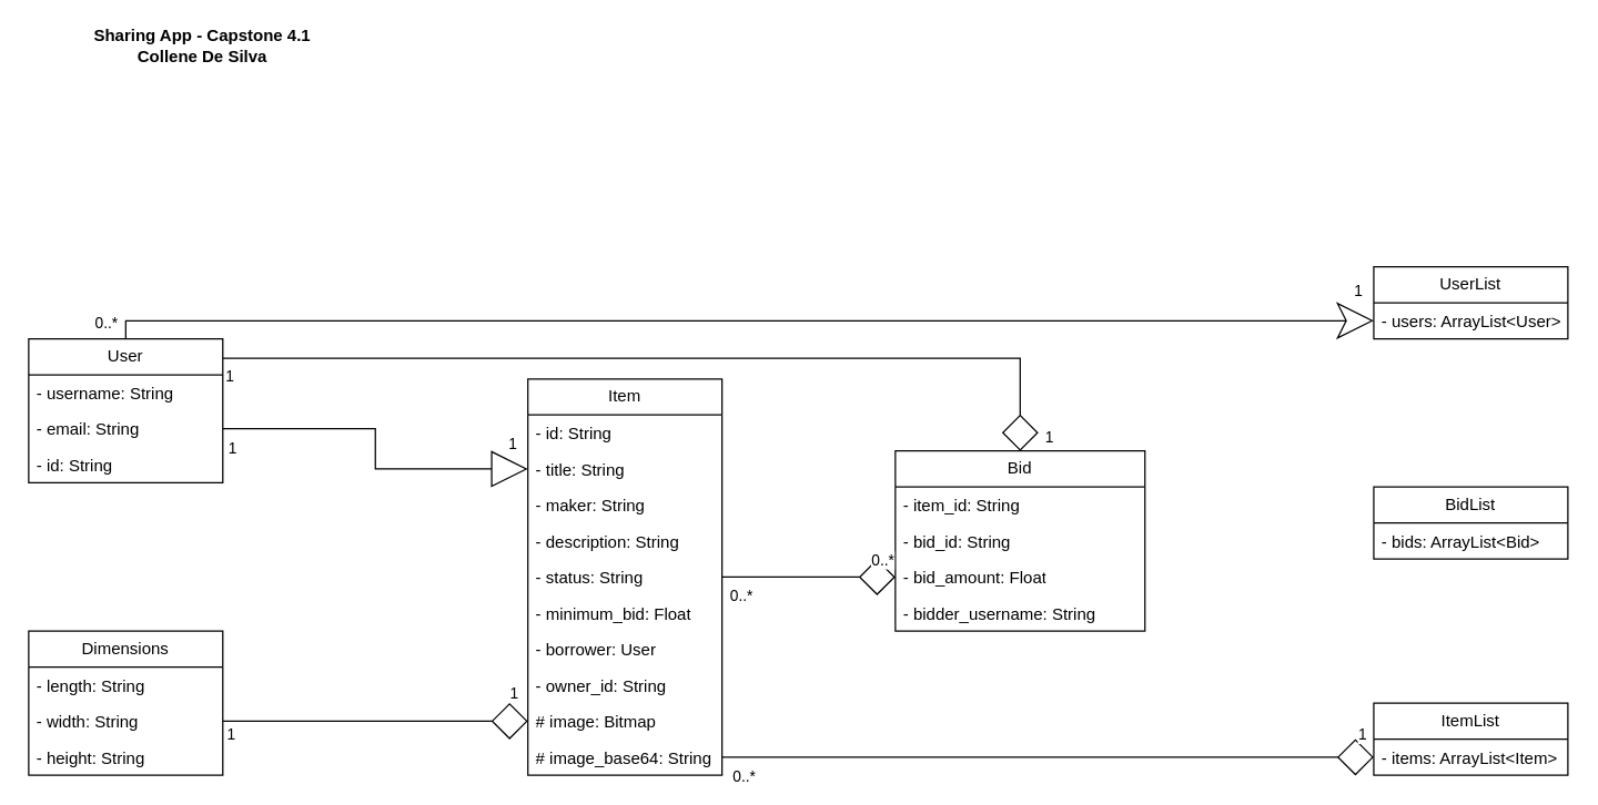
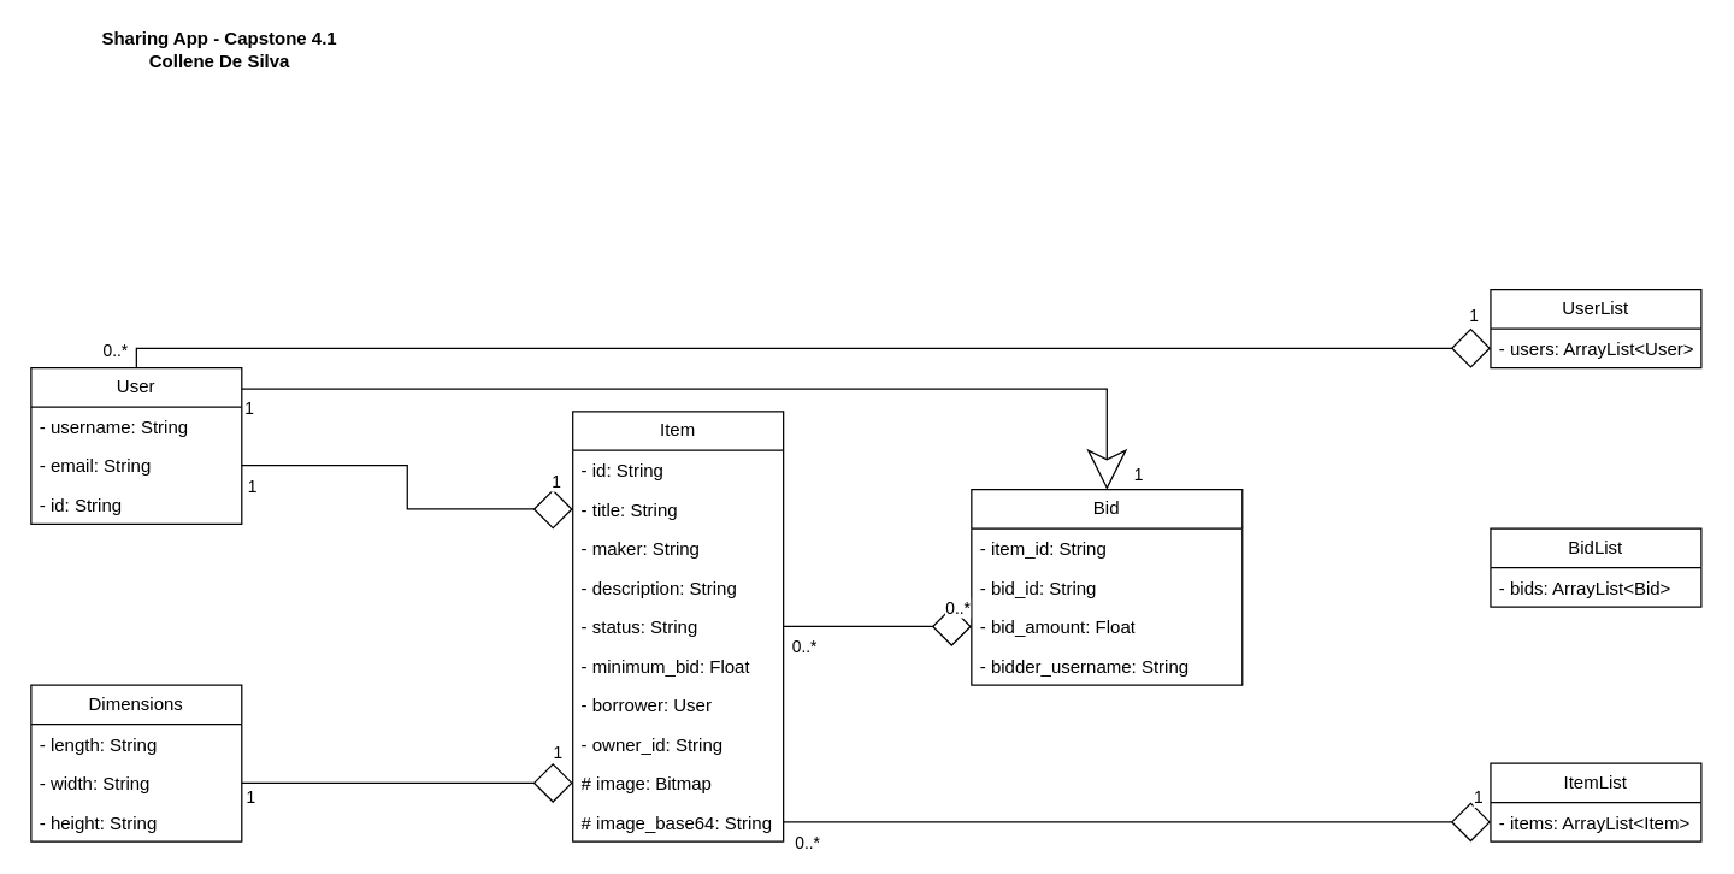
  <mxCell id="0" />
  <mxCell id="1" parent="0" />
  <mxCell id="2" value="User" style="swimlane;fontStyle=0;childLayout=stackLayout;horizontal=1;startSize=26;fillColor=none;horizontalStack=0;resizeParent=1;resizeParentMax=0;resizeLast=0;collapsible=1;marginBottom=0;whiteSpace=wrap;html=1;" parent="1" vertex="1"><mxGeometry x="20" y="244" width="140" height="104" as="geometry" /></mxCell>
  <mxCell id="3" value="- username: String" style="text;strokeColor=none;fillColor=none;align=left;verticalAlign=top;spacingLeft=4;spacingRight=4;overflow=hidden;rotatable=0;points=[[0,0.5],[1,0.5]];portConstraint=eastwest;whiteSpace=wrap;html=1;" parent="2" vertex="1"><mxGeometry y="26" width="140" height="26" as="geometry" /></mxCell>
  <mxCell id="4" value="- email: String" style="text;strokeColor=none;fillColor=none;align=left;verticalAlign=top;spacingLeft=4;spacingRight=4;overflow=hidden;rotatable=0;points=[[0,0.5],[1,0.5]];portConstraint=eastwest;whiteSpace=wrap;html=1;" parent="2" vertex="1"><mxGeometry y="52" width="140" height="26" as="geometry" /></mxCell>
  <mxCell id="5" value="- id: String" style="text;strokeColor=none;fillColor=none;align=left;verticalAlign=top;spacingLeft=4;spacingRight=4;overflow=hidden;rotatable=0;points=[[0,0.5],[1,0.5]];portConstraint=eastwest;whiteSpace=wrap;html=1;" parent="2" vertex="1"><mxGeometry y="78" width="140" height="26" as="geometry" /></mxCell>
  <mxCell id="6" value="Dimensions" style="swimlane;fontStyle=0;childLayout=stackLayout;horizontal=1;startSize=26;fillColor=none;horizontalStack=0;resizeParent=1;resizeParentMax=0;resizeLast=0;collapsible=1;marginBottom=0;whiteSpace=wrap;html=1;" parent="1" vertex="1"><mxGeometry x="20" y="455" width="140" height="104" as="geometry" /></mxCell>
  <mxCell id="7" value="- length: String" style="text;strokeColor=none;fillColor=none;align=left;verticalAlign=top;spacingLeft=4;spacingRight=4;overflow=hidden;rotatable=0;points=[[0,0.5],[1,0.5]];portConstraint=eastwest;whiteSpace=wrap;html=1;" parent="6" vertex="1"><mxGeometry y="26" width="140" height="26" as="geometry" /></mxCell>
  <mxCell id="8" value="- width: String" style="text;strokeColor=none;fillColor=none;align=left;verticalAlign=top;spacingLeft=4;spacingRight=4;overflow=hidden;rotatable=0;points=[[0,0.5],[1,0.5]];portConstraint=eastwest;whiteSpace=wrap;html=1;" parent="6" vertex="1"><mxGeometry y="52" width="140" height="26" as="geometry" /></mxCell>
  <mxCell id="9" value="- height: String" style="text;strokeColor=none;fillColor=none;align=left;verticalAlign=top;spacingLeft=4;spacingRight=4;overflow=hidden;rotatable=0;points=[[0,0.5],[1,0.5]];portConstraint=eastwest;whiteSpace=wrap;html=1;" parent="6" vertex="1"><mxGeometry y="78" width="140" height="26" as="geometry" /></mxCell>
  <mxCell id="10" value="Item" style="swimlane;fontStyle=0;childLayout=stackLayout;horizontal=1;startSize=26;fillColor=none;horizontalStack=0;resizeParent=1;resizeParentMax=0;resizeLast=0;collapsible=1;marginBottom=0;whiteSpace=wrap;html=1;" parent="1" vertex="1"><mxGeometry x="380" y="273" width="140" height="286" as="geometry" /></mxCell>
  <mxCell id="11" value="- id: String" style="text;strokeColor=none;fillColor=none;align=left;verticalAlign=top;spacingLeft=4;spacingRight=4;overflow=hidden;rotatable=0;points=[[0,0.5],[1,0.5]];portConstraint=eastwest;whiteSpace=wrap;html=1;" parent="10" vertex="1"><mxGeometry y="26" width="140" height="26" as="geometry" /></mxCell>
  <mxCell id="12" value="- title: String" style="text;strokeColor=none;fillColor=none;align=left;verticalAlign=top;spacingLeft=4;spacingRight=4;overflow=hidden;rotatable=0;points=[[0,0.5],[1,0.5]];portConstraint=eastwest;whiteSpace=wrap;html=1;" parent="10" vertex="1"><mxGeometry y="52" width="140" height="26" as="geometry" /></mxCell>
  <mxCell id="13" value="- maker: String" style="text;strokeColor=none;fillColor=none;align=left;verticalAlign=top;spacingLeft=4;spacingRight=4;overflow=hidden;rotatable=0;points=[[0,0.5],[1,0.5]];portConstraint=eastwest;whiteSpace=wrap;html=1;" parent="10" vertex="1"><mxGeometry y="78" width="140" height="26" as="geometry" /></mxCell>
  <mxCell id="14" value="- description: String" style="text;strokeColor=none;fillColor=none;align=left;verticalAlign=top;spacingLeft=4;spacingRight=4;overflow=hidden;rotatable=0;points=[[0,0.5],[1,0.5]];portConstraint=eastwest;whiteSpace=wrap;html=1;" parent="10" vertex="1"><mxGeometry y="104" width="140" height="26" as="geometry" /></mxCell>
  <mxCell id="15" value="- status: String" style="text;strokeColor=none;fillColor=none;align=left;verticalAlign=top;spacingLeft=4;spacingRight=4;overflow=hidden;rotatable=0;points=[[0,0.5],[1,0.5]];portConstraint=eastwest;whiteSpace=wrap;html=1;" parent="10" vertex="1"><mxGeometry y="130" width="140" height="26" as="geometry" /></mxCell>
  <mxCell id="16" value="- minimum_bid: Float" style="text;strokeColor=none;fillColor=none;align=left;verticalAlign=top;spacingLeft=4;spacingRight=4;overflow=hidden;rotatable=0;points=[[0,0.5],[1,0.5]];portConstraint=eastwest;whiteSpace=wrap;html=1;" parent="10" vertex="1"><mxGeometry y="156" width="140" height="26" as="geometry" /></mxCell>
  <mxCell id="17" value="- borrower: User" style="text;strokeColor=none;fillColor=none;align=left;verticalAlign=top;spacingLeft=4;spacingRight=4;overflow=hidden;rotatable=0;points=[[0,0.5],[1,0.5]];portConstraint=eastwest;whiteSpace=wrap;html=1;" parent="10" vertex="1"><mxGeometry y="182" width="140" height="26" as="geometry" /></mxCell>
  <mxCell id="18" value="- owner_id: String" style="text;strokeColor=none;fillColor=none;align=left;verticalAlign=top;spacingLeft=4;spacingRight=4;overflow=hidden;rotatable=0;points=[[0,0.5],[1,0.5]];portConstraint=eastwest;whiteSpace=wrap;html=1;" parent="10" vertex="1"><mxGeometry y="208" width="140" height="26" as="geometry" /></mxCell>
  <mxCell id="19" value="# image: Bitmap" style="text;strokeColor=none;fillColor=none;align=left;verticalAlign=top;spacingLeft=4;spacingRight=4;overflow=hidden;rotatable=0;points=[[0,0.5],[1,0.5]];portConstraint=eastwest;whiteSpace=wrap;html=1;" parent="10" vertex="1"><mxGeometry y="234" width="140" height="26" as="geometry" /></mxCell>
  <mxCell id="20" value="# image_base64: String" style="text;strokeColor=none;fillColor=none;align=left;verticalAlign=top;spacingLeft=4;spacingRight=4;overflow=hidden;rotatable=0;points=[[0,0.5],[1,0.5]];portConstraint=eastwest;whiteSpace=wrap;html=1;" parent="10" vertex="1"><mxGeometry y="260" width="140" height="26" as="geometry" /></mxCell>
  <mxCell id="21" value="Bid" style="swimlane;fontStyle=0;childLayout=stackLayout;horizontal=1;startSize=26;fillColor=none;horizontalStack=0;resizeParent=1;resizeParentMax=0;resizeLast=0;collapsible=1;marginBottom=0;whiteSpace=wrap;html=1;" parent="1" vertex="1"><mxGeometry x="645" y="325" width="180" height="130" as="geometry" /></mxCell>
  <mxCell id="22" value="- item_id: String" style="text;strokeColor=none;fillColor=none;align=left;verticalAlign=top;spacingLeft=4;spacingRight=4;overflow=hidden;rotatable=0;points=[[0,0.5],[1,0.5]];portConstraint=eastwest;whiteSpace=wrap;html=1;" parent="21" vertex="1"><mxGeometry y="26" width="180" height="26" as="geometry" /></mxCell>
  <mxCell id="23" value="- bid_id: String" style="text;strokeColor=none;fillColor=none;align=left;verticalAlign=top;spacingLeft=4;spacingRight=4;overflow=hidden;rotatable=0;points=[[0,0.5],[1,0.5]];portConstraint=eastwest;whiteSpace=wrap;html=1;" parent="21" vertex="1"><mxGeometry y="52" width="180" height="26" as="geometry" /></mxCell>
  <mxCell id="24" value="- bid_amount: Float" style="text;strokeColor=none;fillColor=none;align=left;verticalAlign=top;spacingLeft=4;spacingRight=4;overflow=hidden;rotatable=0;points=[[0,0.5],[1,0.5]];portConstraint=eastwest;whiteSpace=wrap;html=1;" parent="21" vertex="1"><mxGeometry y="78" width="180" height="26" as="geometry" /></mxCell>
  <mxCell id="25" value="- bidder_username: String" style="text;strokeColor=none;fillColor=none;align=left;verticalAlign=top;spacingLeft=4;spacingRight=4;overflow=hidden;rotatable=0;points=[[0,0.5],[1,0.5]];portConstraint=eastwest;whiteSpace=wrap;html=1;" parent="21" vertex="1"><mxGeometry y="104" width="180" height="26" as="geometry" /></mxCell>
  <mxCell id="26" value="BidList" style="swimlane;fontStyle=0;childLayout=stackLayout;horizontal=1;startSize=26;fillColor=none;horizontalStack=0;resizeParent=1;resizeParentMax=0;resizeLast=0;collapsible=1;marginBottom=0;whiteSpace=wrap;html=1;" parent="1" vertex="1"><mxGeometry x="990" y="351" width="140" height="52" as="geometry" /></mxCell>
  <mxCell id="27" value="- bids: ArrayList&amp;lt;Bid&amp;gt;" style="text;strokeColor=none;fillColor=none;align=left;verticalAlign=top;spacingLeft=4;spacingRight=4;overflow=hidden;rotatable=0;points=[[0,0.5],[1,0.5]];portConstraint=eastwest;whiteSpace=wrap;html=1;" parent="26" vertex="1"><mxGeometry y="26" width="140" height="26" as="geometry" /></mxCell>
  <mxCell id="28" value="UserList" style="swimlane;fontStyle=0;childLayout=stackLayout;horizontal=1;startSize=26;fillColor=none;horizontalStack=0;resizeParent=1;resizeParentMax=0;resizeLast=0;collapsible=1;marginBottom=0;whiteSpace=wrap;html=1;" parent="1" vertex="1"><mxGeometry x="990" y="192" width="140" height="52" as="geometry" /></mxCell>
  <mxCell id="29" value="- users: ArrayList&amp;lt;User&amp;gt;" style="text;strokeColor=none;fillColor=none;align=left;verticalAlign=top;spacingLeft=4;spacingRight=4;overflow=hidden;rotatable=0;points=[[0,0.5],[1,0.5]];portConstraint=eastwest;whiteSpace=wrap;html=1;" parent="28" vertex="1"><mxGeometry y="26" width="140" height="26" as="geometry" /></mxCell>
  <mxCell id="30" value="ItemList" style="swimlane;fontStyle=0;childLayout=stackLayout;horizontal=1;startSize=26;fillColor=none;horizontalStack=0;resizeParent=1;resizeParentMax=0;resizeLast=0;collapsible=1;marginBottom=0;whiteSpace=wrap;html=1;" parent="1" vertex="1"><mxGeometry x="990" y="507" width="140" height="52" as="geometry" /></mxCell>
  <mxCell id="31" value="- items: ArrayList&amp;lt;Item&amp;gt;" style="text;strokeColor=none;fillColor=none;align=left;verticalAlign=top;spacingLeft=4;spacingRight=4;overflow=hidden;rotatable=0;points=[[0,0.5],[1,0.5]];portConstraint=eastwest;whiteSpace=wrap;html=1;" parent="30" vertex="1"><mxGeometry y="26" width="140" height="26" as="geometry" /></mxCell>
  <mxCell id="32" value="Sharing App - Capstone 4.1&lt;br&gt;Collene De Silva" style="text;align=center;fontStyle=1;verticalAlign=middle;spacingLeft=3;spacingRight=3;strokeColor=none;rotatable=0;points=[[0,0.5],[1,0.5]];portConstraint=eastwest;html=1;" parent="1" vertex="1"><mxGeometry x="105" y="20" width="80" height="26" as="geometry" /></mxCell>
- <mxCell id="33" value="" style="endArrow=block;endFill=0;endSize=24;html=1;rounded=0;exitX=1;exitY=0.5;exitDx=0;exitDy=0;entryX=0;entryY=0.5;entryDx=0;entryDy=0;edgeStyle=orthogonalEdgeStyle;" parent="1" source="4" target="12" edge="1"><mxGeometry width="160" relative="1" as="geometry"><mxPoint x="255" y="409" as="sourcePoint" /><mxPoint x="415" y="409" as="targetPoint" /></mxGeometry></mxCell>
+ <mxCell id="33" value="" style="endArrow=diamond;endFill=0;endSize=24;html=1;rounded=0;exitX=1;exitY=0.5;exitDx=0;exitDy=0;entryX=0;entryY=0.5;entryDx=0;entryDy=0;edgeStyle=orthogonalEdgeStyle;" parent="1" source="4" target="12" edge="1"><mxGeometry width="160" relative="1" as="geometry"><mxPoint x="255" y="409" as="sourcePoint" /><mxPoint x="415" y="409" as="targetPoint" /></mxGeometry></mxCell>
  <mxCell id="34" value="1" style="edgeLabel;html=1;align=center;verticalAlign=middle;resizable=0;points=[];" parent="33" vertex="1" connectable="0"><mxGeometry x="-0.882" y="-2" relative="1" as="geometry"><mxPoint x="-9" y="11" as="offset" /></mxGeometry></mxCell>
  <mxCell id="35" value="1" style="edgeLabel;html=1;align=center;verticalAlign=middle;resizable=0;points=[];" parent="33" vertex="1" connectable="0"><mxGeometry x="0.902" y="2" relative="1" as="geometry"><mxPoint y="-17" as="offset" /></mxGeometry></mxCell>
  <mxCell id="36" value="" style="endArrow=diamond;endFill=0;endSize=24;html=1;rounded=0;exitX=1;exitY=0.5;exitDx=0;exitDy=0;entryX=0;entryY=0.5;entryDx=0;entryDy=0;edgeStyle=orthogonalEdgeStyle;" parent="1" source="8" target="19" edge="1"><mxGeometry width="160" relative="1" as="geometry"><mxPoint x="255" y="409" as="sourcePoint" /><mxPoint x="415" y="409" as="targetPoint" /></mxGeometry></mxCell>
  <mxCell id="37" value="1" style="edgeLabel;html=1;align=center;verticalAlign=middle;resizable=0;points=[];" parent="36" vertex="1" connectable="0"><mxGeometry x="-0.691" y="2" relative="1" as="geometry"><mxPoint x="-29" y="11" as="offset" /></mxGeometry></mxCell>
  <mxCell id="38" value="1" style="edgeLabel;html=1;align=center;verticalAlign=middle;resizable=0;points=[];" parent="36" vertex="1" connectable="0"><mxGeometry x="0.902" y="-1" relative="1" as="geometry"><mxPoint y="-22" as="offset" /></mxGeometry></mxCell>
- <mxCell id="39" value="" style="endArrow=diamond;endFill=0;endSize=24;html=1;rounded=0;exitX=1;exitY=0.135;exitDx=0;exitDy=0;entryX=0.5;entryY=0;entryDx=0;entryDy=0;edgeStyle=orthogonalEdgeStyle;exitPerimeter=0;" parent="1" source="2" target="21" edge="1"><mxGeometry width="160" relative="1" as="geometry"><mxPoint x="170" y="319" as="sourcePoint" /><mxPoint x="390" y="348" as="targetPoint" /></mxGeometry></mxCell>
+ <mxCell id="39" value="" style="endArrow=classic;endFill=0;endSize=24;html=1;rounded=0;exitX=1;exitY=0.135;exitDx=0;exitDy=0;entryX=0.5;entryY=0;entryDx=0;entryDy=0;edgeStyle=orthogonalEdgeStyle;exitPerimeter=0;" parent="1" source="2" target="21" edge="1"><mxGeometry width="160" relative="1" as="geometry"><mxPoint x="170" y="319" as="sourcePoint" /><mxPoint x="390" y="348" as="targetPoint" /></mxGeometry></mxCell>
  <mxCell id="40" value="1" style="edgeLabel;html=1;align=center;verticalAlign=middle;resizable=0;points=[];" parent="39" vertex="1" connectable="0"><mxGeometry x="-0.959" y="1" relative="1" as="geometry"><mxPoint x="-8" y="13" as="offset" /></mxGeometry></mxCell>
  <mxCell id="41" value="1" style="edgeLabel;html=1;align=center;verticalAlign=middle;resizable=0;points=[];" parent="39" vertex="1" connectable="0"><mxGeometry x="0.968" y="3" relative="1" as="geometry"><mxPoint x="17" as="offset" /></mxGeometry></mxCell>
  <mxCell id="42" value="" style="endArrow=diamond;endFill=0;endSize=24;html=1;rounded=0;exitX=1;exitY=0.5;exitDx=0;exitDy=0;entryX=0;entryY=0.75;entryDx=0;entryDy=0;edgeStyle=orthogonalEdgeStyle;" parent="1" source="20" target="30" edge="1"><mxGeometry width="160" relative="1" as="geometry"><mxPoint x="435" y="629" as="sourcePoint" /><mxPoint x="655" y="658" as="targetPoint" /></mxGeometry></mxCell>
  <mxCell id="43" value="0..*" style="edgeLabel;html=1;align=center;verticalAlign=middle;resizable=0;points=[];" parent="42" vertex="1" connectable="0"><mxGeometry x="-0.922" y="2" relative="1" as="geometry"><mxPoint x="-3" y="15" as="offset" /></mxGeometry></mxCell>
  <mxCell id="44" value="1" style="edgeLabel;html=1;align=center;verticalAlign=middle;resizable=0;points=[];" parent="42" vertex="1" connectable="0"><mxGeometry x="0.961" y="5" relative="1" as="geometry"><mxPoint y="-12" as="offset" /></mxGeometry></mxCell>
  <mxCell id="45" value="" style="endArrow=diamond;endFill=0;endSize=24;html=1;rounded=0;exitX=1;exitY=0.5;exitDx=0;exitDy=0;entryX=0;entryY=0.5;entryDx=0;entryDy=0;edgeStyle=orthogonalEdgeStyle;" parent="1" source="15" target="24" edge="1"><mxGeometry width="160" relative="1" as="geometry"><mxPoint x="457" y="569" as="sourcePoint" /><mxPoint x="1000" y="554" as="targetPoint" /></mxGeometry></mxCell>
  <mxCell id="46" value="0..*" style="edgeLabel;html=1;align=center;verticalAlign=middle;resizable=0;points=[];" parent="45" vertex="1" connectable="0"><mxGeometry x="0.749" y="3" relative="1" as="geometry"><mxPoint x="6" y="-10" as="offset" /></mxGeometry></mxCell>
  <mxCell id="47" value="0..*" style="edgeLabel;html=1;align=center;verticalAlign=middle;resizable=0;points=[];" parent="45" vertex="1" connectable="0"><mxGeometry x="-0.797" relative="1" as="geometry"><mxPoint y="13" as="offset" /></mxGeometry></mxCell>
- <mxCell id="48" value="" style="endArrow=classic;endFill=0;endSize=24;html=1;rounded=0;exitX=0.5;exitY=0;exitDx=0;exitDy=0;entryX=0;entryY=0.5;entryDx=0;entryDy=0;edgeStyle=orthogonalEdgeStyle;" parent="1" source="2" target="29" edge="1"><mxGeometry width="160" relative="1" as="geometry"><mxPoint x="860" y="408" as="sourcePoint" /><mxPoint x="1000" y="422" as="targetPoint" /></mxGeometry></mxCell>
+ <mxCell id="48" value="" style="endArrow=diamond;endFill=0;endSize=24;html=1;rounded=0;exitX=0.5;exitY=0;exitDx=0;exitDy=0;entryX=0;entryY=0.5;entryDx=0;entryDy=0;edgeStyle=orthogonalEdgeStyle;" parent="1" source="2" target="29" edge="1"><mxGeometry width="160" relative="1" as="geometry"><mxPoint x="860" y="408" as="sourcePoint" /><mxPoint x="1000" y="422" as="targetPoint" /></mxGeometry></mxCell>
  <mxCell id="49" value="0..*" style="edgeLabel;html=1;align=center;verticalAlign=middle;resizable=0;points=[];" parent="48" vertex="1" connectable="0"><mxGeometry x="-0.98" y="-2" relative="1" as="geometry"><mxPoint x="-17" y="-3" as="offset" /></mxGeometry></mxCell>
  <mxCell id="50" value="1" style="edgeLabel;html=1;align=center;verticalAlign=middle;resizable=0;points=[];" parent="48" vertex="1" connectable="0"><mxGeometry x="0.974" y="3" relative="1" as="geometry"><mxPoint y="-19" as="offset" /></mxGeometry></mxCell>
